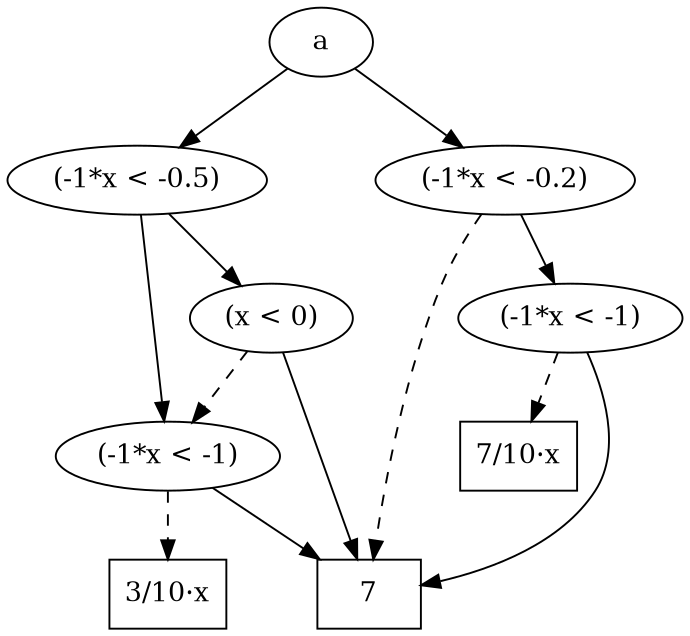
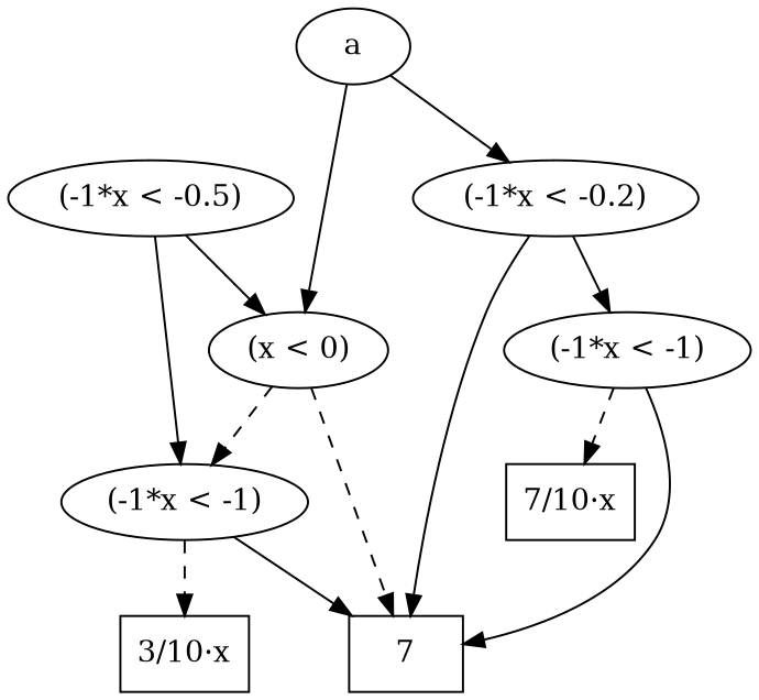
  digraph {
    rankdir=TB
    n1 [label=a]
    n2 [label="(-1*x < -0.5)"]
    n3 [label="(-1*x < -0.2)"]
    n4 [label="(x < 0)"]
    n5 [label="(-1*x < -1)"]
    n6 [label=7 shape=box]
    n7 [label="3/10·x" shape=box]
    n8 [label="(-1*x < -1)"]
    n9 [label="7/10·x" shape=box]
    subgraph sub_1 {
      rank=same
      n1
    }
    subgraph sub_2 {
      rank=same
      n2
      n3
    }
    subgraph sub_3 {
      rank=same
      n4
      n5
    }
    subgraph sub_4 {
      rank=same
      n6
      n7
    }
    subgraph sub_5 {
      rank=same
      n8
      n9
    }
-   n1 -> n2
+   n1 -> n4
    n1 -> n3 [style=solid]
    n2 -> n4 [style=solid]
    n2 -> n8
    n3 -> n5
-   n3 -> n6 [style=dashed]
-   n4 -> n6
+   n3 -> n6 [style=solid]
+   n4 -> n6 [style=dashed]
    n4 -> n8 [style=dashed]
    n5 -> n6
    n5 -> n9 [style=dashed]
    n8 -> n6
    n8 -> n7 [style=dashed]
  }
